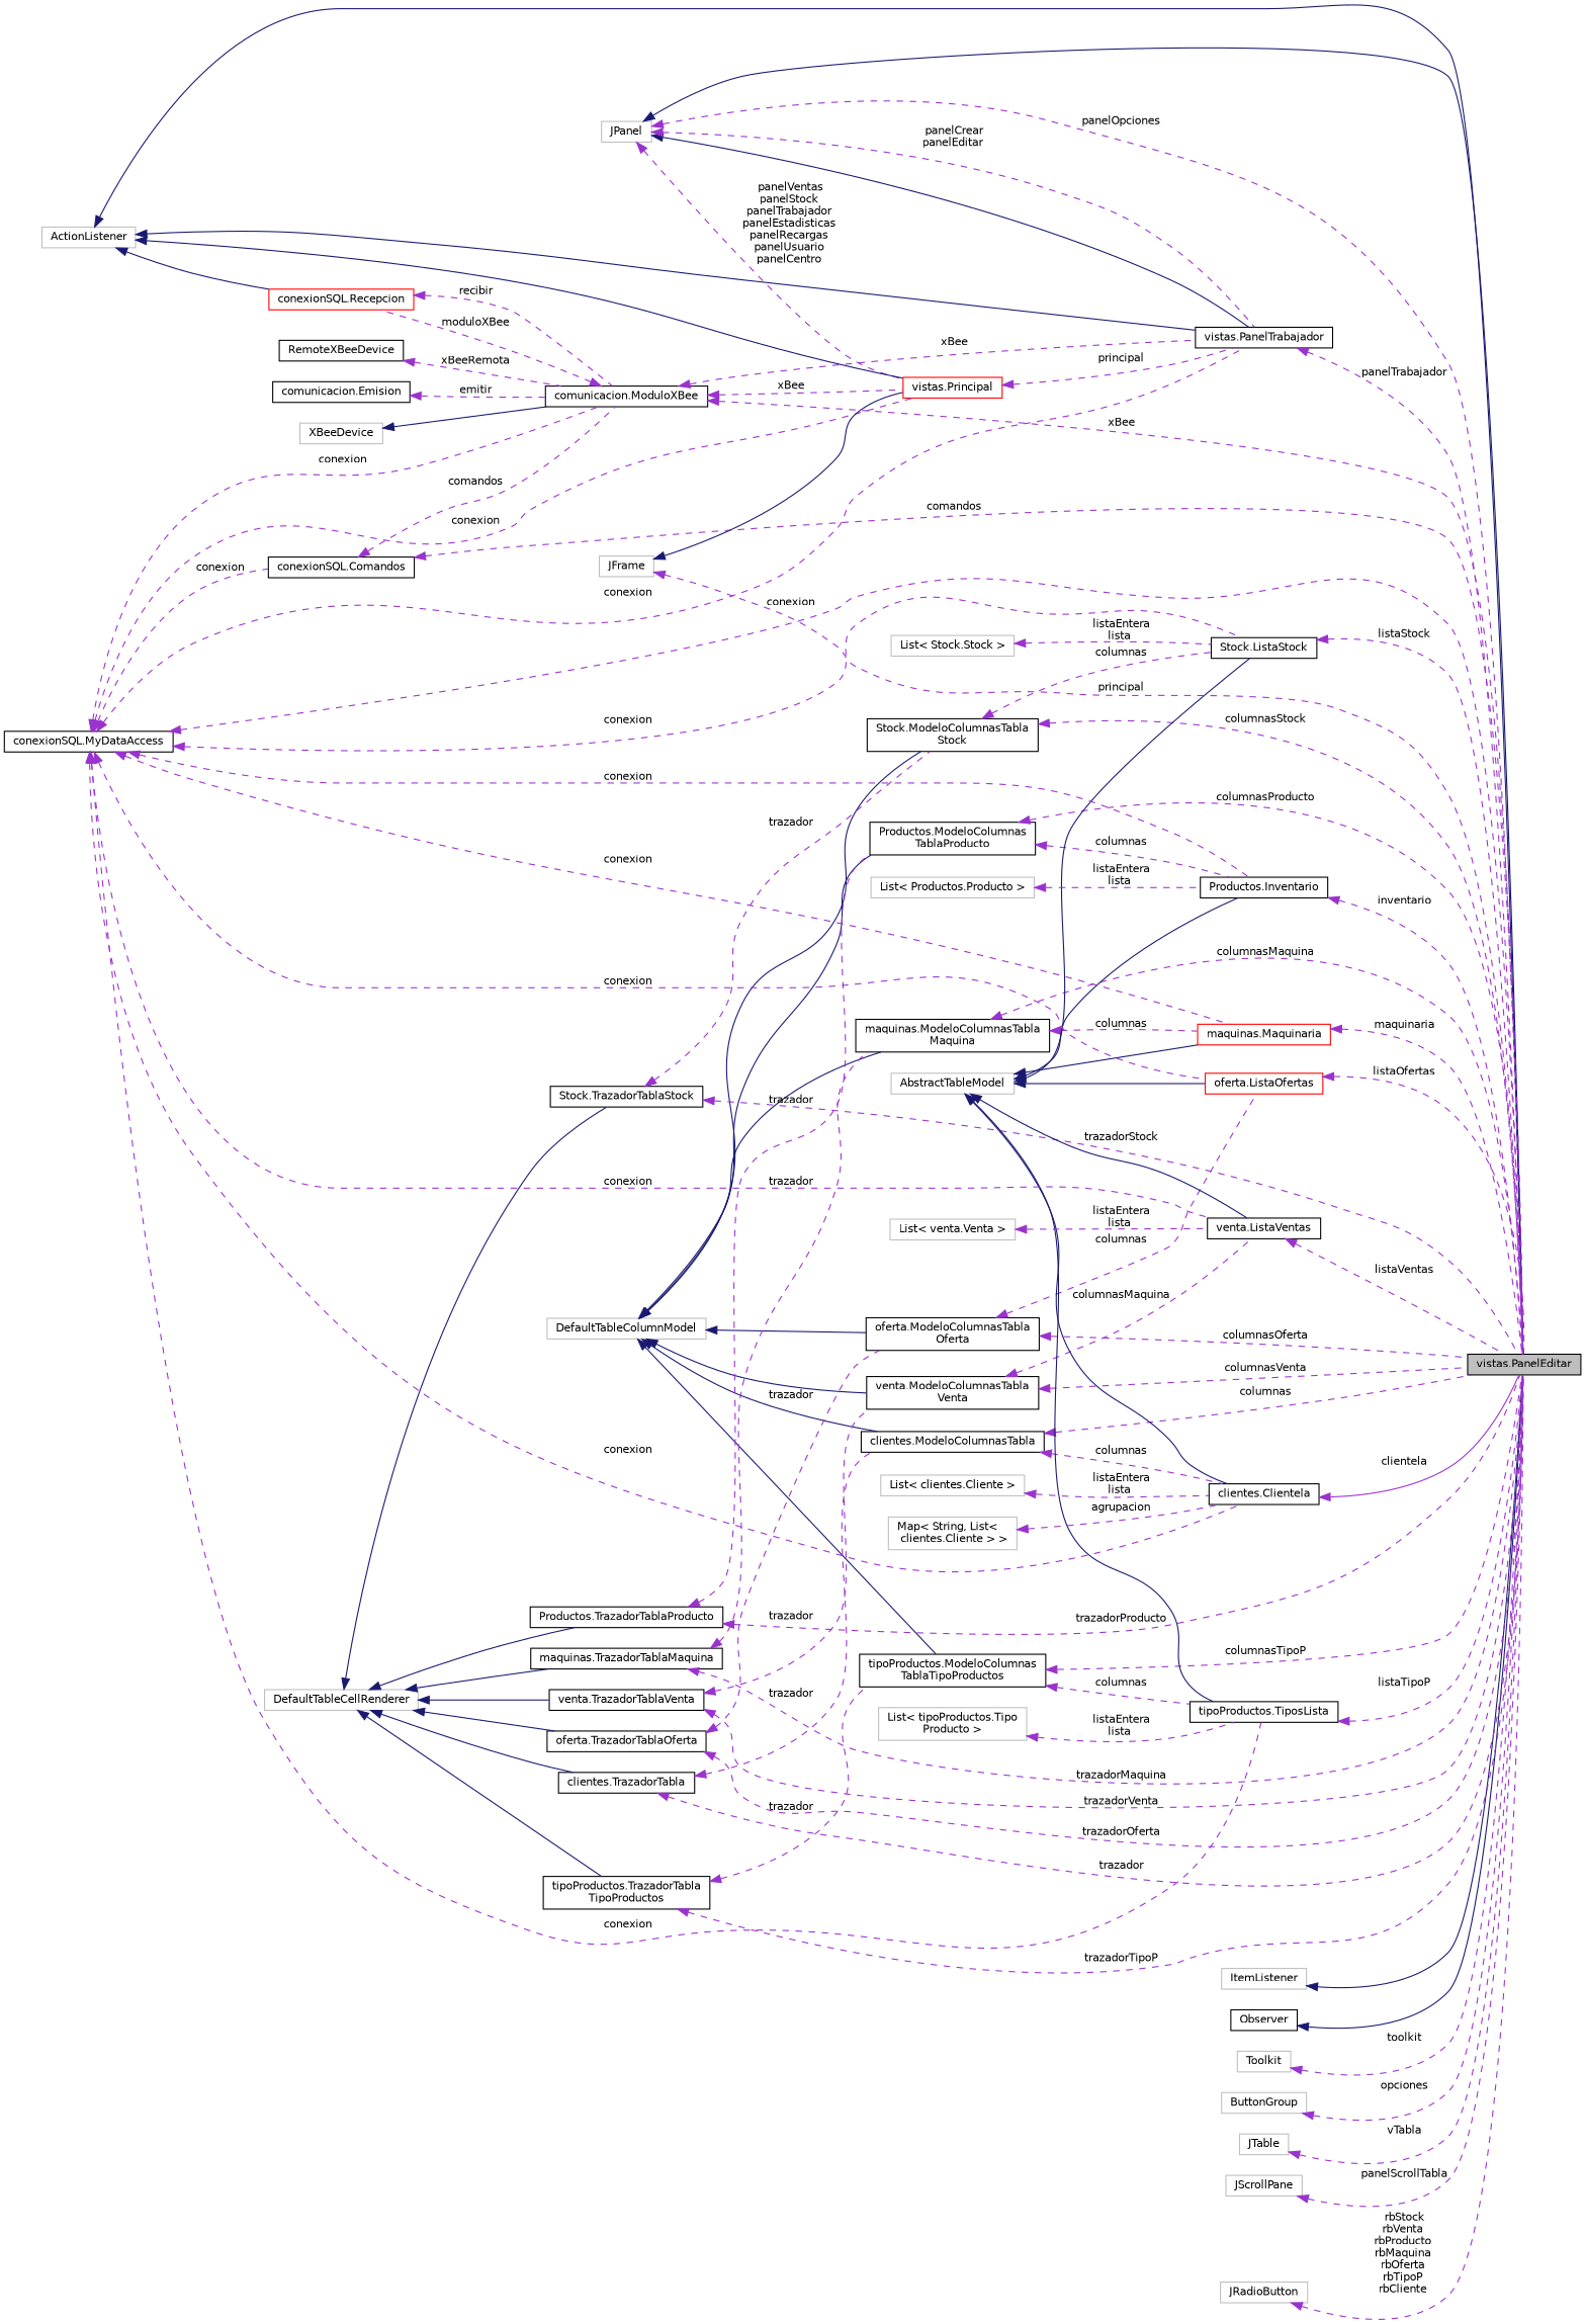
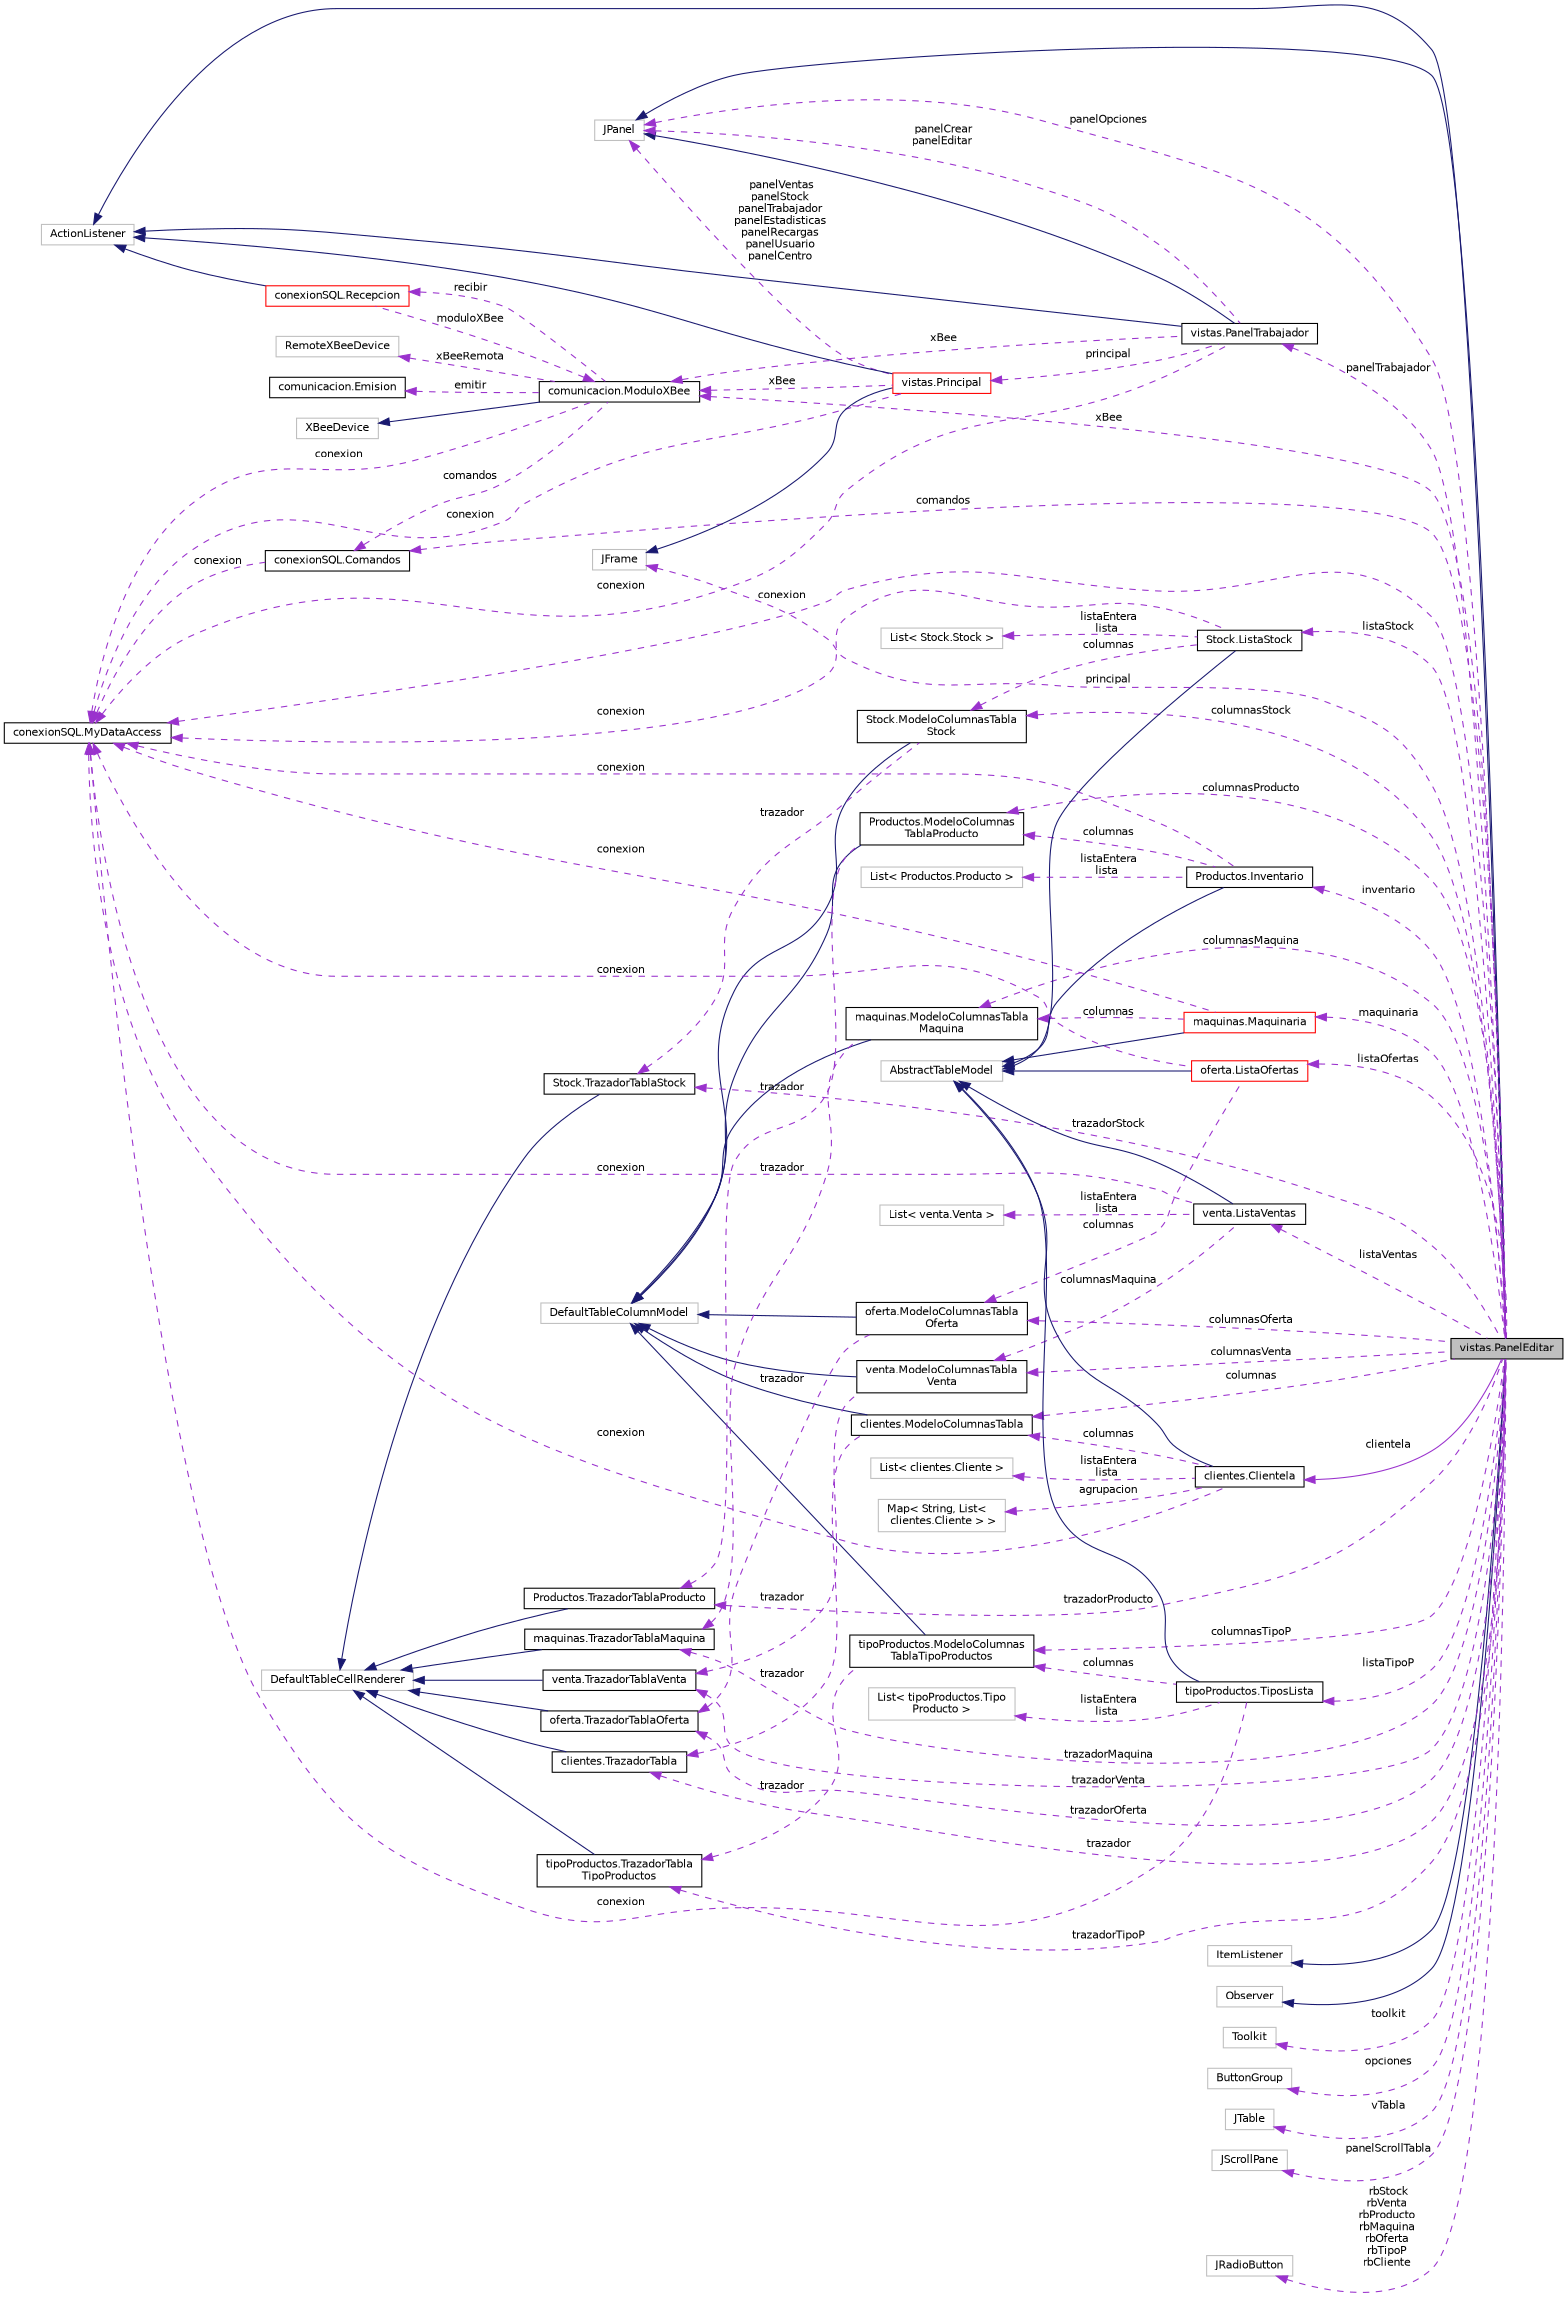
  digraph {
    rankdir=LR
    node [color=black fillcolor=white fontname=Helvetica fontsize=10 shape=record style=filled]
    edge [color=darkorchid3 dir=back fontname=Helvetica fontsize=10 labelfontname=Helvetica labelfontsize=10 style=dashed]
    n1 [fillcolor=grey75 fontcolor=black height=0.2 label="vistas.PanelEditar" width=0.4]
    n2 [color=grey75 height=0.2 label=JPanel width=0.4]
    n3 [height=0.2 label="vistas.PanelTrabajador" width=0.4]
    n4 [color=red height=0.2 label="vistas.Principal" width=0.4]
    n5 [color=grey75 height=0.2 label=ItemListener width=0.4]
    n6 [color=grey75 height=0.2 label=ActionListener width=0.4]
    n7 [color=red height=0.2 label="conexionSQL.Recepcion" width=0.4]
    n8 [height=0.2 label="comunicacion.ModuloXBee" width=0.4]
-   n9 [height=0.2 label=Observer width=0.4]
+   n9 [color=grey75 height=0.2 label=Observer width=0.4]
    n10 [height=0.2 label="Stock.ModeloColumnasTabla\lStock" width=0.4]
    n11 [height=0.2 label="Stock.ListaStock" width=0.4]
    n12 [color=grey75 height=0.2 label=DefaultTableColumnModel width=0.4]
    n13 [height=0.2 label="Productos.ModeloColumnas\lTablaProducto" width=0.4]
    n14 [height=0.2 label="clientes.ModeloColumnasTabla" width=0.4]
    n15 [height=0.2 label="tipoProductos.ModeloColumnas\lTablaTipoProductos" width=0.4]
    n16 [height=0.2 label="venta.ModeloColumnasTabla\lVenta" width=0.4]
    n17 [height=0.2 label="maquinas.ModeloColumnasTabla\lMaquina" width=0.4]
    n18 [height=0.2 label="oferta.ModeloColumnasTabla\lOferta" width=0.4]
    n19 [height=0.2 label="Productos.Inventario" width=0.4]
    n20 [height=0.2 label="clientes.Clientela" width=0.4]
    n21 [height=0.2 label="tipoProductos.TiposLista" width=0.4]
    n22 [height=0.2 label="venta.ListaVentas" width=0.4]
    n23 [color=red height=0.2 label="maquinas.Maquinaria" width=0.4]
    n24 [color=red height=0.2 label="oferta.ListaOfertas" width=0.4]
    n25 [height=0.2 label="Stock.TrazadorTablaStock" width=0.4]
    n26 [color=grey75 height=0.2 label=DefaultTableCellRenderer width=0.4]
    n27 [height=0.2 label="Productos.TrazadorTablaProducto" width=0.4]
    n28 [height=0.2 label="clientes.TrazadorTabla" width=0.4]
    n29 [height=0.2 label="tipoProductos.TrazadorTabla\lTipoProductos" width=0.4]
    n30 [height=0.2 label="maquinas.TrazadorTablaMaquina" width=0.4]
    n31 [height=0.2 label="venta.TrazadorTablaVenta" width=0.4]
    n32 [height=0.2 label="oferta.TrazadorTablaOferta" width=0.4]
    n33 [color=grey75 height=0.2 label=AbstractTableModel width=0.4]
    n34 [height=0.2 label="conexionSQL.MyDataAccess" width=0.4]
    n35 [height=0.2 label="conexionSQL.Comandos" width=0.4]
    n36 [color=grey75 height=0.2 label="List\< Productos.Producto \>" width=0.4]
    n37 [color=grey75 height=0.2 label=XBeeDevice width=0.4]
-   n38 [height=0.2 label=RemoteXBeeDevice width=0.4]
+   n38 [color=grey75 height=0.2 label=RemoteXBeeDevice width=0.4]
    n39 [height=0.2 label="comunicacion.Emision" width=0.4]
    n40 [color=grey75 height=0.2 label="List\< Stock.Stock \>" width=0.4]
    n41 [color=grey75 height=0.2 label="List\< clientes.Cliente \>" width=0.4]
    n42 [color=grey75 height=0.2 label="Map\< String, List\<\l clientes.Cliente \> \>" width=0.4]
    n43 [color=grey75 height=0.2 label=Toolkit width=0.4]
    n44 [color=grey75 height=0.2 label=ButtonGroup width=0.4]
    n45 [color=grey75 height=0.2 label=JFrame width=0.4]
    n46 [color=grey75 height=0.2 label="List\< tipoProductos.Tipo\lProducto \>" width=0.4]
    n47 [color=grey75 height=0.2 label="List\< venta.Venta \>" width=0.4]
    n48 [color=grey75 height=0.2 label=JTable width=0.4]
    n49 [color=grey75 height=0.2 label=JScrollPane width=0.4]
    n50 [color=grey75 height=0.2 label=JRadioButton width=0.4]
    n2 -> n1 [color=midnightblue style=solid]
    n2 -> n1 [label=" panelOpciones"]
    n2 -> n3 [color=midnightblue style=solid]
    n2 -> n3 [label=" panelCrear\npanelEditar"]
    n2 -> n4 [label=" panelVentas\npanelStock\npanelTrabajador\npanelEstadisticas\npanelRecargas\npanelUsuario\npanelCentro"]
    n3 -> n1 [label=" panelTrabajador"]
    n4 -> n3 [label=" principal"]
    n5 -> n1 [color=midnightblue style=solid]
    n6 -> n1 [color=midnightblue style=solid]
    n6 -> n3 [color=midnightblue style=solid]
    n6 -> n4 [color=midnightblue style=solid]
    n6 -> n7 [color=midnightblue style=solid]
    n7 -> n8 [label=" recibir"]
    n8 -> n1 [label=" xBee"]
    n8 -> n3 [label=" xBee"]
    n8 -> n4 [label=" xBee"]
    n8 -> n7 [label=" moduloXBee"]
    n9 -> n1 [color=midnightblue style=solid]
    n10 -> n1 [label=" columnasStock"]
    n10 -> n11 [label=" columnas"]
    n11 -> n1 [label=" listaStock"]
    n12 -> n10 [color=midnightblue style=solid]
    n12 -> n13 [color=midnightblue style=solid]
    n12 -> n14 [color=midnightblue style=solid]
    n12 -> n15 [color=midnightblue style=solid]
    n12 -> n16 [color=midnightblue style=solid]
    n12 -> n17 [color=midnightblue style=solid]
    n12 -> n18 [color=midnightblue style=solid]
    n13 -> n1 [label=" columnasProducto"]
    n13 -> n19 [label=" columnas"]
    n14 -> n1 [label=" columnas"]
    n14 -> n20 [label=" columnas"]
    n15 -> n1 [label=" columnasTipoP"]
    n15 -> n21 [label=" columnas"]
    n16 -> n1 [label=" columnasVenta"]
    n16 -> n22 [label=" columnasMaquina"]
    n17 -> n1 [label=" columnasMaquina"]
    n17 -> n23 [label=" columnas"]
    n18 -> n1 [label=" columnasOferta"]
    n18 -> n24 [label=" columnas"]
    n19 -> n1 [label=" inventario"]
    n20 -> n1 [label=" clientela" style=solid]
    n21 -> n1 [label=" listaTipoP"]
    n22 -> n1 [label=" listaVentas"]
    n23 -> n1 [label=" maquinaria"]
    n24 -> n1 [label=" listaOfertas"]
    n25 -> n1 [label=" trazadorStock"]
    n25 -> n10 [label=" trazador"]
    n26 -> n25 [color=midnightblue style=solid]
    n26 -> n27 [color=midnightblue style=solid]
    n26 -> n28 [color=midnightblue style=solid]
    n26 -> n29 [color=midnightblue style=solid]
    n26 -> n30 [color=midnightblue style=solid]
    n26 -> n31 [color=midnightblue style=solid]
    n26 -> n32 [color=midnightblue style=solid]
    n27 -> n1 [label=" trazadorProducto"]
    n27 -> n13 [label=" trazador"]
    n28 -> n1 [label=" trazador"]
    n28 -> n14 [label=" trazador"]
    n29 -> n1 [label=" trazadorTipoP"]
    n29 -> n15 [label=" trazador"]
    n30 -> n1 [label=" trazadorMaquina"]
    n30 -> n17 [label=" trazador"]
    n31 -> n1 [label=" trazadorVenta"]
    n31 -> n16 [label=" trazador"]
    n32 -> n1 [label=" trazadorOferta"]
    n32 -> n18 [label=" trazador"]
    n33 -> n11 [color=midnightblue style=solid]
    n33 -> n19 [color=midnightblue style=solid]
    n33 -> n20 [color=midnightblue style=solid]
    n33 -> n21 [color=midnightblue style=solid]
    n33 -> n22 [color=midnightblue style=solid]
    n33 -> n23 [color=midnightblue style=solid]
    n33 -> n24 [color=midnightblue style=solid]
    n34 -> n1 [label=" conexion"]
    n34 -> n3 [label=" conexion"]
    n34 -> n4 [label=" conexion"]
    n34 -> n8 [label=" conexion"]
    n34 -> n11 [label=" conexion"]
    n34 -> n19 [label=" conexion"]
    n34 -> n20 [label=" conexion"]
    n34 -> n21 [label=" conexion"]
    n34 -> n22 [label=" conexion"]
    n34 -> n23 [label=" conexion"]
    n34 -> n24 [label=" conexion"]
    n34 -> n35 [label=" conexion"]
    n35 -> n1 [label=" comandos"]
    n35 -> n8 [label=" comandos"]
    n36 -> n19 [label=" listaEntera\nlista"]
    n37 -> n8 [color=midnightblue style=solid]
    n38 -> n8 [label=" xBeeRemota"]
    n39 -> n8 [label=" emitir"]
    n40 -> n11 [label=" listaEntera\nlista"]
    n41 -> n20 [label=" listaEntera\nlista"]
    n42 -> n20 [label=" agrupacion"]
    n43 -> n1 [label=" toolkit"]
    n44 -> n1 [label=" opciones"]
    n45 -> n1 [label=" principal"]
    n45 -> n4 [color=midnightblue style=solid]
    n46 -> n21 [label=" listaEntera\nlista"]
    n47 -> n22 [label=" listaEntera\nlista"]
    n48 -> n1 [label=" vTabla"]
    n49 -> n1 [label=" panelScrollTabla"]
    n50 -> n1 [label=" rbStock\nrbVenta\nrbProducto\nrbMaquina\nrbOferta\nrbTipoP\nrbCliente"]
  }
